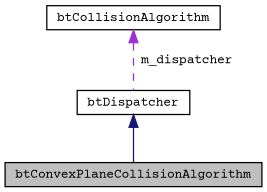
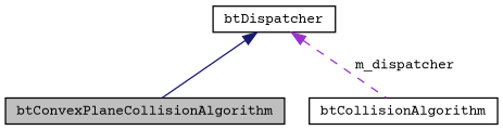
  digraph {
    fontname="Courier Prime"
    node [color=black fillcolor=white fontname="Courier Prime" fontsize=10 shape=record style=filled]
    edge [dir=back fontname="Courier Prime" fontsize=10 labelfontname=Helvetica labelfontsize=10]
    n1 [fillcolor=grey75 fontcolor=black height=0.2 label=btConvexPlaneCollisionAlgorithm width=0.4]
    n2 [height=0.2 label=btCollisionAlgorithm width=0.4]
    n3 [height=0.2 label=btDispatcher width=0.4]
    n3 -> n1 [color=midnightblue style=solid]
-   n2 -> n3 [color=darkorchid3 label=" m_dispatcher" style=dashed]
+   n3 -> n2 [color=darkorchid3 label=" m_dispatcher" style=dashed]
  }
